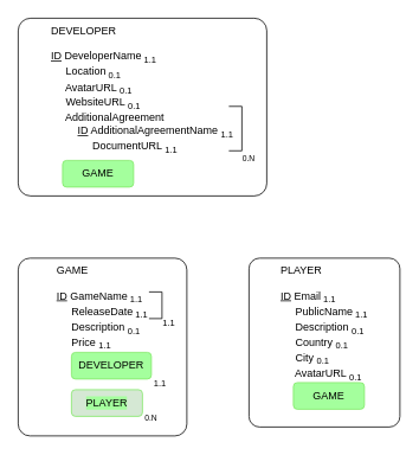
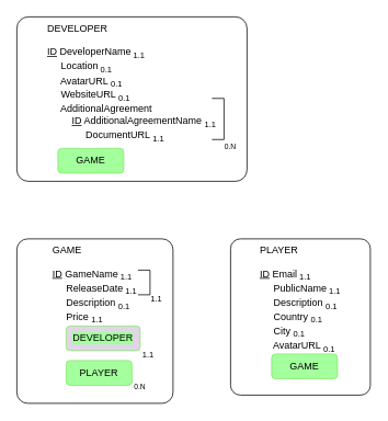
  <mxCell id="0" />
  <mxCell id="1" parent="0" />
  <mxCell id="2" value="" style="group;rounded=0;" parent="1" vertex="1" connectable="0"><mxGeometry x="20" y="20" width="280" height="200" as="geometry" /></mxCell>
  <mxCell id="3" value="&lt;div align=&quot;left&quot;&gt;DEVELOPER&lt;/div&gt;&lt;div align=&quot;left&quot;&gt;&lt;br&gt;&lt;/div&gt;&lt;div align=&quot;left&quot;&gt;&lt;u&gt;ID&lt;/u&gt; DeveloperName&lt;sub&gt; 1.1&lt;/sub&gt;&lt;/div&gt;&lt;div align=&quot;left&quot;&gt;&amp;nbsp;&amp;nbsp;&amp;nbsp;&amp;nbsp; Location&lt;sub&gt; 0.1&lt;/sub&gt;&lt;/div&gt;&lt;div align=&quot;left&quot;&gt;&amp;nbsp;&amp;nbsp;&amp;nbsp;&amp;nbsp; AvatarURL &lt;sub&gt;0.1&lt;/sub&gt;&lt;/div&gt;&lt;div align=&quot;left&quot;&gt;&amp;nbsp;&amp;nbsp;&amp;nbsp;&amp;nbsp; WebsiteURL &lt;sub&gt;0.1&lt;/sub&gt;&lt;/div&gt;&lt;div align=&quot;left&quot;&gt;&amp;nbsp;&amp;nbsp;&amp;nbsp;&amp;nbsp; AdditionalAgreement&lt;/div&gt;&lt;div align=&quot;left&quot;&gt;&amp;nbsp;&amp;nbsp;&amp;nbsp;&amp;nbsp;&amp;nbsp;&amp;nbsp;&amp;nbsp;&amp;nbsp; &lt;u&gt;ID&lt;/u&gt; AdditionalAgreementName &lt;sub&gt;1.1&lt;/sub&gt;&lt;/div&gt;&lt;div align=&quot;left&quot;&gt;&amp;nbsp;&amp;nbsp;&amp;nbsp;&amp;nbsp;&amp;nbsp;&amp;nbsp;&amp;nbsp;&amp;nbsp;&amp;nbsp;&amp;nbsp;&amp;nbsp;&amp;nbsp;&amp;nbsp; DocumentURL &lt;sub&gt;1.1&lt;/sub&gt;&lt;br&gt;&lt;/div&gt;" style="rounded=1;whiteSpace=wrap;html=1;imageVerticalAlign=top;verticalAlign=top;arcSize=7;" parent="2" vertex="1"><mxGeometry width="280" height="200" as="geometry" /></mxCell>
  <mxCell id="4" value="" style="shape=partialRectangle;whiteSpace=wrap;html=1;bottom=1;right=1;left=1;top=0;fillColor=none;routingCenterX=-0.5;rotation=-90;movable=0;resizable=0;rotatable=0;deletable=0;editable=0;locked=1;connectable=0;" parent="2" vertex="1"><mxGeometry x="220" y="117.2" width="50" height="14" as="geometry" /></mxCell>
  <mxCell id="5" value="&lt;font style=&quot;font-size: 9px;&quot;&gt;0.N&lt;/font&gt;" style="text;html=1;align=center;verticalAlign=middle;whiteSpace=wrap;rounded=0;movable=0;resizable=0;rotatable=0;deletable=0;editable=0;locked=1;connectable=0;" parent="2" vertex="1"><mxGeometry x="230" y="136" width="60" height="42" as="geometry" /></mxCell>
  <mxCell id="6" value="GAME" style="rounded=1;whiteSpace=wrap;html=1;labelBackgroundColor=#a4ff9d;fillColor=#A4FF9D;strokeColor=#7fe764;movable=0;resizable=0;rotatable=0;deletable=0;editable=0;locked=1;connectable=0;" parent="2" vertex="1"><mxGeometry x="50" y="160" width="80" height="30" as="geometry" /></mxCell>
  <mxCell id="7" value="" style="group;rounded=0;" vertex="1" connectable="0" parent="1"><mxGeometry x="20" y="290" width="280" height="200" as="geometry" /></mxCell>
  <mxCell id="8" value="&lt;div align=&quot;left&quot;&gt;GAME&lt;/div&gt;&lt;div align=&quot;left&quot;&gt;&lt;br&gt;&lt;/div&gt;&lt;div align=&quot;left&quot;&gt;&lt;u&gt;ID&lt;/u&gt; GameName&lt;sub&gt; 1.1&lt;/sub&gt;&lt;/div&gt;&lt;div align=&quot;left&quot;&gt;&amp;nbsp;&amp;nbsp;&amp;nbsp;&amp;nbsp; ReleaseDate&lt;sub&gt; 1.1&lt;/sub&gt;&lt;/div&gt;&lt;div align=&quot;left&quot;&gt;&amp;nbsp;&amp;nbsp;&amp;nbsp;&amp;nbsp; Description &lt;sub&gt;0.1&lt;/sub&gt;&lt;/div&gt;&lt;div align=&quot;left&quot;&gt;&amp;nbsp;&amp;nbsp;&amp;nbsp;&amp;nbsp; Price &lt;sub&gt;1.1&lt;/sub&gt;&lt;/div&gt;" style="rounded=1;whiteSpace=wrap;html=1;imageVerticalAlign=top;verticalAlign=top;arcSize=7;" vertex="1" parent="7"><mxGeometry width="190" height="200" as="geometry" /></mxCell>
- <mxCell id="9" value="PLAYER" style="rounded=1;whiteSpace=wrap;html=1;labelBackgroundColor=#a4ff9d;fillColor=#d5e8d4;strokeColor=#7fe764;movable=1;resizable=1;rotatable=1;deletable=1;editable=1;locked=0;connectable=1;" vertex="1" parent="7"><mxGeometry x="60" y="148" width="80" height="30" as="geometry" /></mxCell>
+ <mxCell id="9" value="PLAYER" style="rounded=1;whiteSpace=wrap;html=1;labelBackgroundColor=#a4ff9d;fillColor=#A4FF9D;strokeColor=#7fe764;movable=1;resizable=1;rotatable=1;deletable=1;editable=1;locked=0;connectable=1;" vertex="1" parent="7"><mxGeometry x="60" y="148" width="80" height="30" as="geometry" /></mxCell>
  <mxCell id="10" value="" style="shape=partialRectangle;whiteSpace=wrap;html=1;bottom=1;right=1;left=1;top=0;fillColor=none;routingCenterX=-0.5;rotation=-90;movable=1;resizable=1;rotatable=1;deletable=1;editable=1;locked=0;connectable=1;" vertex="1" parent="7"><mxGeometry x="140" y="46" width="30" height="14" as="geometry" /></mxCell>
  <mxCell id="11" value="&lt;font style=&quot;font-size: 10px;&quot;&gt;1.1&lt;/font&gt;" style="text;html=1;align=center;verticalAlign=middle;whiteSpace=wrap;rounded=0;movable=1;resizable=1;rotatable=1;deletable=1;editable=1;locked=0;connectable=1;" vertex="1" parent="7"><mxGeometry x="140" y="51" width="60" height="42" as="geometry" /></mxCell>
- <mxCell id="12" value="DEVELOPER" style="rounded=1;whiteSpace=wrap;html=1;labelBackgroundColor=#a4ff9d;fillColor=#A4FF9D;strokeColor=#7fe764;movable=1;resizable=1;rotatable=1;deletable=1;editable=1;locked=0;connectable=1;" vertex="1" parent="7"><mxGeometry x="60" y="106" width="90" height="30" as="geometry" /></mxCell>
+ <mxCell id="12" value="DEVELOPER" style="rounded=1;whiteSpace=wrap;html=1;labelBackgroundColor=#a4ff9d;fillColor=#e1d5e7;strokeColor=#7fe764;movable=1;resizable=1;rotatable=1;deletable=1;editable=1;locked=0;connectable=1;" vertex="1" parent="7"><mxGeometry x="60" y="106" width="90" height="30" as="geometry" /></mxCell>
  <mxCell id="13" value="&lt;font style=&quot;font-size: 10px;&quot;&gt;1.1&lt;/font&gt;" style="text;html=1;align=center;verticalAlign=middle;whiteSpace=wrap;rounded=0;movable=1;resizable=1;rotatable=1;deletable=1;editable=1;locked=0;connectable=1;" vertex="1" parent="7"><mxGeometry x="130" y="120" width="60" height="42" as="geometry" /></mxCell>
  <mxCell id="14" value="&lt;font style=&quot;font-size: 9px;&quot;&gt;0.N&lt;/font&gt;" style="text;html=1;align=center;verticalAlign=middle;whiteSpace=wrap;rounded=0;movable=1;resizable=1;rotatable=1;deletable=1;editable=1;locked=0;connectable=1;" vertex="1" parent="7"><mxGeometry x="120" y="158" width="60" height="42" as="geometry" /></mxCell>
  <mxCell id="15" value="" style="group;rounded=0;" vertex="1" connectable="0" parent="1"><mxGeometry x="280" y="290" width="170" height="200" as="geometry" /></mxCell>
  <mxCell id="16" value="&lt;div align=&quot;left&quot;&gt;PLAYER&lt;/div&gt;&lt;div align=&quot;left&quot;&gt;&lt;br&gt;&lt;/div&gt;&lt;div align=&quot;left&quot;&gt;&lt;u&gt;ID&lt;/u&gt; Email&lt;sub&gt; 1.1&lt;/sub&gt;&lt;/div&gt;&lt;div align=&quot;left&quot;&gt;&amp;nbsp;&amp;nbsp;&amp;nbsp;&amp;nbsp; PublicName&lt;sub&gt; 1.1&lt;/sub&gt;&lt;/div&gt;&lt;div align=&quot;left&quot;&gt;&amp;nbsp;&amp;nbsp;&amp;nbsp;&amp;nbsp; Description &lt;sub&gt;0.1&lt;/sub&gt;&lt;/div&gt;&lt;div align=&quot;left&quot;&gt;&amp;nbsp;&amp;nbsp;&amp;nbsp;&amp;nbsp; Country &lt;sub&gt;0.1&lt;/sub&gt;&lt;/div&gt;&lt;div align=&quot;left&quot;&gt;&amp;nbsp;&amp;nbsp;&amp;nbsp;&amp;nbsp; City &lt;sub&gt;0.1&lt;/sub&gt;&lt;/div&gt;&lt;div align=&quot;left&quot;&gt;&amp;nbsp;&amp;nbsp;&amp;nbsp;&amp;nbsp; AvatarURL &lt;sub&gt;0.1&lt;/sub&gt;&lt;/div&gt;" style="rounded=1;whiteSpace=wrap;html=1;imageVerticalAlign=top;verticalAlign=top;arcSize=7;" vertex="1" parent="15"><mxGeometry width="170" height="190" as="geometry" /></mxCell>
  <mxCell id="17" value="GAME" style="rounded=1;whiteSpace=wrap;html=1;labelBackgroundColor=#a4ff9d;fillColor=#A4FF9D;strokeColor=#7fe764;movable=1;resizable=1;rotatable=1;deletable=1;editable=1;locked=0;connectable=1;" vertex="1" parent="15"><mxGeometry x="50" y="140" width="80" height="30" as="geometry" /></mxCell>
